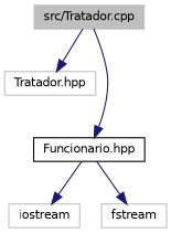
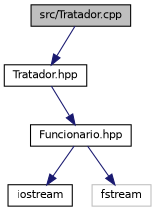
  digraph {
    node [color=black fillcolor=white fontname=Helvetica fontsize=10 shape=record style=filled]
    edge [color=midnightblue fontname=Helvetica fontsize=10 labelfontname=Helvetica labelfontsize=10 style=solid]
-   n1 [color=grey75 fillcolor=grey75 fontcolor=black height=0.2 label="src/Tratador.cpp" width=0.4]
-   n2 [color=grey75 height=0.2 label="Tratador.hpp" width=0.4]
+   n1 [fillcolor=grey75 fontcolor=black height=0.2 label="src/Tratador.cpp" width=0.4]
+   n2 [height=0.2 label="Tratador.hpp" width=0.4]
    n3 [height=0.2 label="Funcionario.hpp" width=0.4]
-   n4 [color=grey75 height=0.2 label=iostream width=0.4]
+   n4 [height=0.2 label=iostream width=0.4]
    n5 [color=grey75 height=0.2 label=fstream width=0.4]
    n1 -> n2
-   n1 -> n3
+   n2 -> n3
    n3 -> n4
    n3 -> n5
  }
